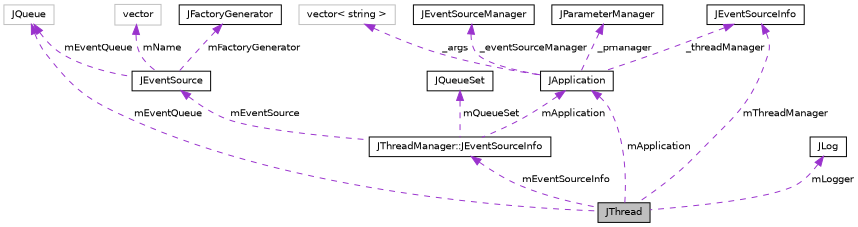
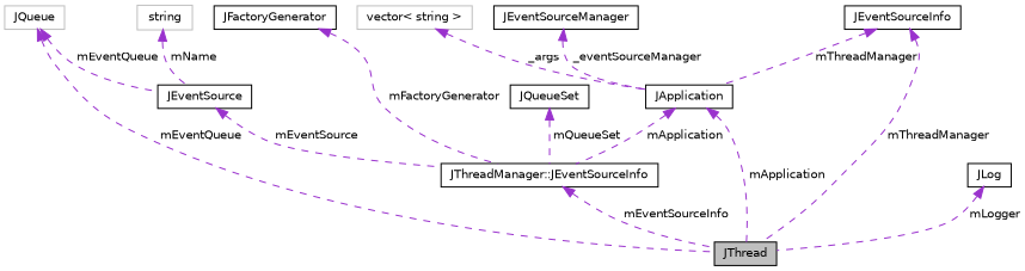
  digraph {
    node [color=black fillcolor=white fontname=Helvetica fontsize=10 shape=record style=filled]
    edge [color=darkorchid3 dir=back fontname=Helvetica fontsize=10 labelfontname=Helvetica labelfontsize=10 style=dashed]
    n1 [fillcolor=grey75 fontcolor=black height=0.2 label=JThread width=0.4]
    n2 [height=0.2 label=JApplication width=0.4]
    n3 [height=0.2 label="JThreadManager::JEventSourceInfo" width=0.4]
    n4 [height=0.2 label=JEventSource width=0.4]
    n5 [height=0.2 label=JEventSourceManager width=0.4]
    n6 [color=grey75 height=0.2 label="vector\< string \>" width=0.4]
    n7 [height=0.2 label=JEventSourceInfo width=0.4]
-   n8 [height=0.2 label=JParameterManager width=0.4]
    n9 [color=grey75 height=0.2 label=JQueue width=0.4]
    n10 [height=0.2 label=JLog width=0.4]
    n11 [height=0.2 label=JQueueSet width=0.4]
    n12 [height=0.2 label=JFactoryGenerator width=0.4]
-   n13 [color=grey75 height=0.2 label=vector width=0.4]
+   n13 [color=grey75 height=0.2 label=string width=0.4]
    n2 -> n1 [label=" mApplication"]
    n2 -> n3 [label=" mApplication"]
    n3 -> n1 [label=" mEventSourceInfo"]
    n4 -> n3 [label=" mEventSource"]
    n5 -> n2 [label=" _eventSourceManager"]
    n6 -> n2 [label=" _args"]
    n7 -> n1 [label=" mThreadManager"]
-   n7 -> n2 [label=" _threadManager"]
-   n8 -> n2 [label=" _pmanager"]
+   n7 -> n2 [label=" mThreadManager"]
    n9 -> n1 [label=" mEventQueue"]
    n9 -> n4 [label=" mEventQueue"]
    n10 -> n1 [label=" mLogger"]
    n11 -> n3 [label=" mQueueSet"]
-   n12 -> n4 [label=" mFactoryGenerator"]
+   n12 -> n3 [label=" mFactoryGenerator"]
    n13 -> n4 [label=" mName"]
  }
